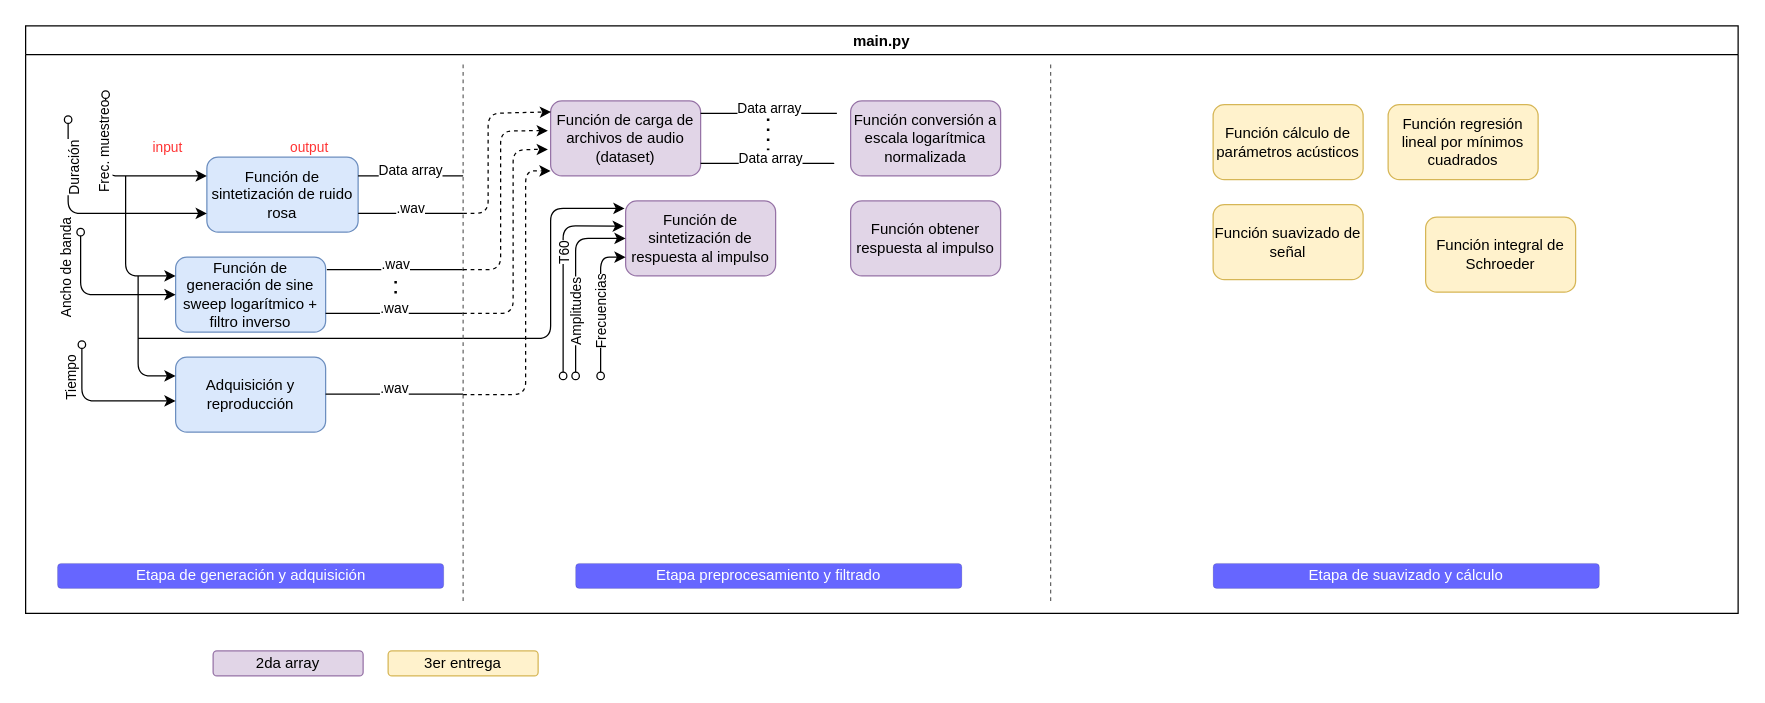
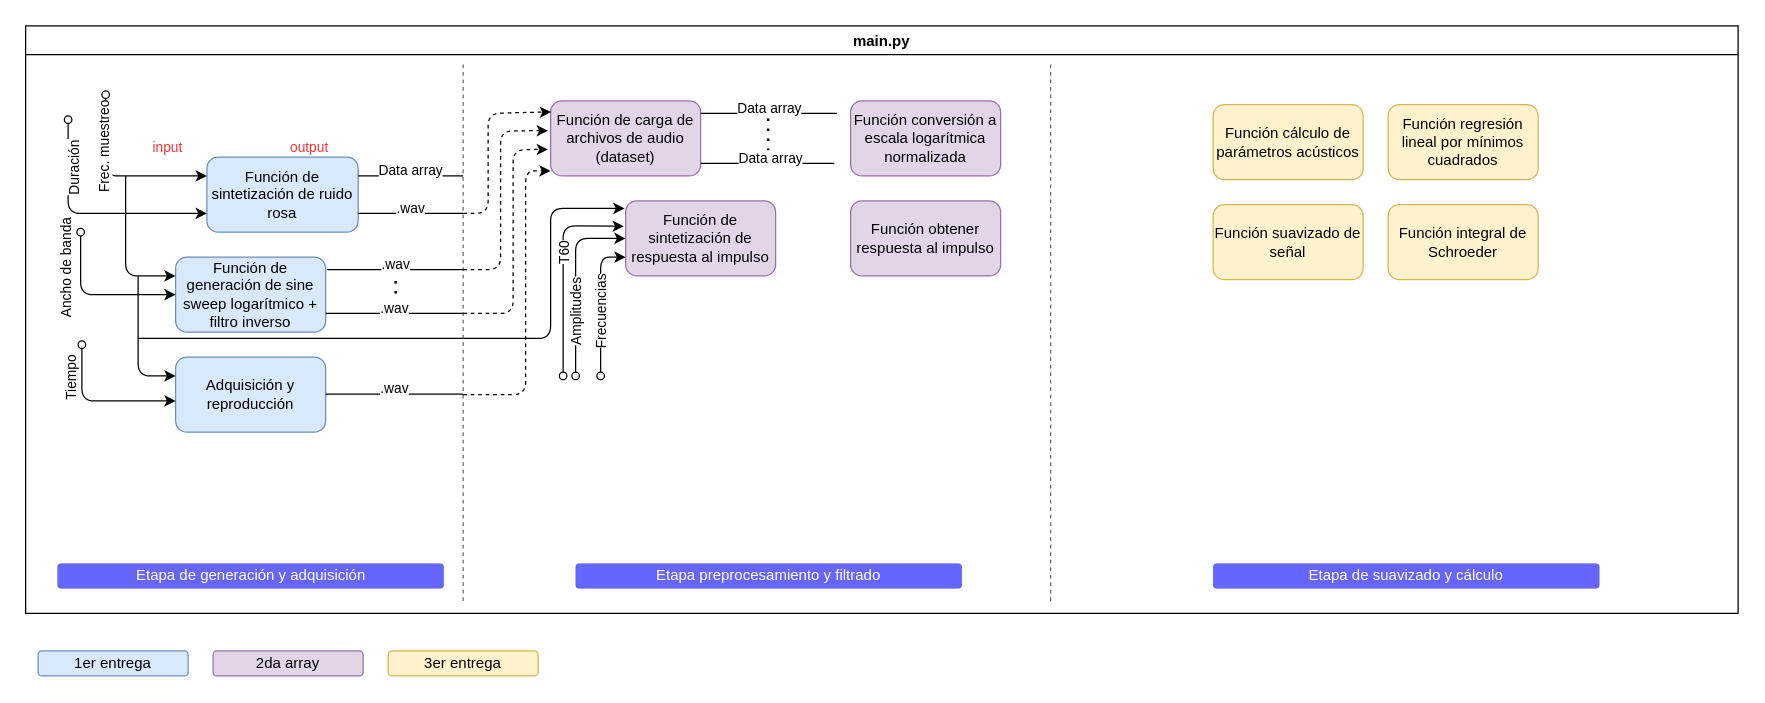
  <mxCell id="0" />
  <mxCell id="1" parent="0" />
  <mxCell id="2" value="main.py" style="swimlane;" vertex="1" parent="1"><mxGeometry x="20" y="20" width="1370" height="470" as="geometry"><mxRectangle x="70" y="485" width="140" height="23" as="alternateBounds" /></mxGeometry></mxCell>
  <mxCell id="3" value="Función de sintetización de ruido rosa" style="rounded=1;whiteSpace=wrap;html=1;fillColor=#dae8fc;strokeColor=#6c8ebf;" vertex="1" parent="2"><mxGeometry x="145" y="105" width="121" height="60" as="geometry" /></mxCell>
  <mxCell id="4" value="Función de generación de sine sweep logarítmico + filtro inverso" style="rounded=1;whiteSpace=wrap;html=1;fillColor=#dae8fc;strokeColor=#6c8ebf;" vertex="1" parent="2"><mxGeometry x="120" y="185" width="120" height="60" as="geometry" /></mxCell>
  <mxCell id="5" value="" style="endArrow=none;html=1;exitX=1;exitY=0.75;exitDx=0;exitDy=0;endFill=0;" edge="1" parent="2"><mxGeometry relative="1" as="geometry"><mxPoint x="241" y="195.0" as="sourcePoint" /><mxPoint x="351" y="195.0" as="targetPoint" /><Array as="points" /></mxGeometry></mxCell>
  <mxCell id="6" value=".wav" style="edgeLabel;resizable=0;html=1;align=center;verticalAlign=middle;" connectable="0" vertex="1" parent="5"><mxGeometry relative="1" as="geometry"><mxPoint x="-1" y="-5" as="offset" /></mxGeometry></mxCell>
  <mxCell id="7" value="" style="endArrow=none;dashed=1;html=1;dashPattern=1 3;strokeWidth=2;fontColor=#FF3333;" edge="1" parent="2"><mxGeometry width="50" height="50" relative="1" as="geometry"><mxPoint x="296" y="230" as="sourcePoint" /><mxPoint x="296" y="200" as="targetPoint" /></mxGeometry></mxCell>
  <mxCell id="8" value="Adquisición y reproducción" style="rounded=1;whiteSpace=wrap;html=1;fillColor=#dae8fc;strokeColor=#6c8ebf;" vertex="1" parent="2"><mxGeometry x="120" y="265" width="120" height="60" as="geometry" /></mxCell>
  <mxCell id="9" value="" style="endArrow=classic;html=1;entryX=0;entryY=0.25;entryDx=0;entryDy=0;startArrow=none;startFill=0;" edge="1" parent="2"><mxGeometry relative="1" as="geometry"><mxPoint x="90" y="200" as="sourcePoint" /><mxPoint x="120" y="280.0" as="targetPoint" /><Array as="points"><mxPoint x="90" y="280" /></Array></mxGeometry></mxCell>
  <mxCell id="10" value="" style="endArrow=classic;html=1;entryX=0;entryY=0.75;entryDx=0;entryDy=0;startArrow=oval;startFill=0;" edge="1" parent="2"><mxGeometry relative="1" as="geometry"><mxPoint x="45" y="255" as="sourcePoint" /><mxPoint x="120" y="300.0" as="targetPoint" /><Array as="points"><mxPoint x="45" y="300" /></Array></mxGeometry></mxCell>
  <mxCell id="11" value="&lt;div&gt;Tiempo&lt;/div&gt;" style="edgeLabel;resizable=0;html=1;align=center;verticalAlign=middle;rotation=-90;" connectable="0" vertex="1" parent="10"><mxGeometry relative="1" as="geometry"><mxPoint x="-24" y="-17" as="offset" /></mxGeometry></mxCell>
  <mxCell id="12" value="" style="endArrow=none;html=1;exitX=1;exitY=0.75;exitDx=0;exitDy=0;endFill=0;" edge="1" parent="2"><mxGeometry relative="1" as="geometry"><mxPoint x="240" y="294.58" as="sourcePoint" /><mxPoint x="350" y="294.58" as="targetPoint" /><Array as="points" /></mxGeometry></mxCell>
  <mxCell id="13" value=".wav" style="edgeLabel;resizable=0;html=1;align=center;verticalAlign=middle;" connectable="0" vertex="1" parent="12"><mxGeometry relative="1" as="geometry"><mxPoint x="-1" y="-5" as="offset" /></mxGeometry></mxCell>
  <mxCell id="14" value="Etapa de generación y adquisición" style="rounded=1;whiteSpace=wrap;html=1;fillColor=#6666FF;fontColor=#FFFFFF;strokeWidth=0;" vertex="1" parent="2"><mxGeometry x="25.5" y="430" width="309" height="20" as="geometry" /></mxCell>
  <mxCell id="15" value="Función de carga de archivos de audio (dataset)" style="rounded=1;whiteSpace=wrap;html=1;fillColor=#e1d5e7;strokeColor=#9673a6;" vertex="1" parent="2"><mxGeometry x="420" y="60" width="120" height="60" as="geometry" /></mxCell>
  <mxCell id="16" value="Función de sintetización de respuesta al impulso" style="rounded=1;whiteSpace=wrap;html=1;fillColor=#e1d5e7;strokeColor=#9673a6;" vertex="1" parent="2"><mxGeometry x="480" y="140" width="120" height="60" as="geometry" /></mxCell>
  <mxCell id="17" value="" style="endArrow=none;html=1;exitX=1;exitY=0.25;exitDx=0;exitDy=0;endFill=0;" edge="1" parent="2"><mxGeometry relative="1" as="geometry"><mxPoint x="540" y="70" as="sourcePoint" /><mxPoint x="649" y="70" as="targetPoint" /><Array as="points"><mxPoint x="569" y="70" /><mxPoint x="639" y="70" /></Array></mxGeometry></mxCell>
  <mxCell id="18" value="Data array" style="edgeLabel;resizable=0;html=1;align=center;verticalAlign=middle;" connectable="0" vertex="1" parent="17"><mxGeometry relative="1" as="geometry"><mxPoint x="-1" y="-5" as="offset" /></mxGeometry></mxCell>
  <mxCell id="19" value="" style="endArrow=none;dashed=1;html=1;dashPattern=1 3;strokeWidth=2;fontColor=#FF3333;" edge="1" parent="2"><mxGeometry width="50" height="50" relative="1" as="geometry"><mxPoint x="594" y="100.0" as="sourcePoint" /><mxPoint x="594" y="70.0" as="targetPoint" /></mxGeometry></mxCell>
  <mxCell id="20" value="" style="endArrow=none;html=1;endFill=0;" edge="1" parent="2"><mxGeometry relative="1" as="geometry"><mxPoint x="540" y="110" as="sourcePoint" /><mxPoint x="629" y="110" as="targetPoint" /><Array as="points"><mxPoint x="559" y="110" /><mxPoint x="600" y="110" /><mxPoint x="629" y="110" /><mxPoint x="650" y="110" /></Array></mxGeometry></mxCell>
  <mxCell id="21" value="Data array" style="edgeLabel;resizable=0;html=1;align=center;verticalAlign=middle;" connectable="0" vertex="1" parent="20"><mxGeometry relative="1" as="geometry"><mxPoint x="-11" y="-5" as="offset" /></mxGeometry></mxCell>
  <mxCell id="22" value="" style="endArrow=classic;html=1;entryX=-0.007;entryY=0.1;entryDx=0;entryDy=0;startArrow=none;startFill=0;entryPerimeter=0;" edge="1" parent="2" target="16"><mxGeometry relative="1" as="geometry"><mxPoint x="90" y="250" as="sourcePoint" /><mxPoint x="160" y="610.0" as="targetPoint" /><Array as="points"><mxPoint x="420" y="250" /><mxPoint x="420" y="146" /></Array></mxGeometry></mxCell>
  <mxCell id="23" value="" style="endArrow=classic;html=1;startArrow=oval;startFill=0;entryX=-0.012;entryY=0.338;entryDx=0;entryDy=0;entryPerimeter=0;" edge="1" parent="2" target="16"><mxGeometry relative="1" as="geometry"><mxPoint x="430" y="280" as="sourcePoint" /><mxPoint x="480" y="155" as="targetPoint" /><Array as="points"><mxPoint x="430" y="160" /></Array></mxGeometry></mxCell>
  <mxCell id="24" value="&lt;div&gt;T60&lt;/div&gt;" style="edgeLabel;resizable=0;html=1;align=center;verticalAlign=middle;rotation=-90;" connectable="0" vertex="1" parent="23"><mxGeometry relative="1" as="geometry"><mxPoint y="-13" as="offset" /></mxGeometry></mxCell>
  <mxCell id="25" value="Función conversión a escala logarítmica normalizada" style="rounded=1;whiteSpace=wrap;html=1;fillColor=#e1d5e7;strokeColor=#9673a6;" vertex="1" parent="2"><mxGeometry x="660" y="60" width="120" height="60" as="geometry" /></mxCell>
  <mxCell id="26" value="Función obtener respuesta al impulso" style="rounded=1;whiteSpace=wrap;html=1;fillColor=#e1d5e7;strokeColor=#9673a6;" vertex="1" parent="2"><mxGeometry x="660" y="140" width="120" height="60" as="geometry" /></mxCell>
  <mxCell id="27" value="Función regresión lineal por mínimos cuadrados " style="rounded=1;whiteSpace=wrap;html=1;fillColor=#fff2cc;strokeColor=#d6b656;" vertex="1" parent="2"><mxGeometry x="1090" y="63" width="120" height="60" as="geometry" /></mxCell>
- <mxCell id="28" value="Función integral de Schroeder" style="rounded=1;whiteSpace=wrap;html=1;fillColor=#fff2cc;strokeColor=#d6b656;" vertex="1" parent="2"><mxGeometry x="1120" y="153" width="120" height="60" as="geometry" /></mxCell>
+ <mxCell id="28" value="Función integral de Schroeder" style="rounded=1;whiteSpace=wrap;html=1;fillColor=#fff2cc;strokeColor=#d6b656;" vertex="1" parent="2"><mxGeometry x="1090" y="143" width="120" height="60" as="geometry" /></mxCell>
  <mxCell id="29" value="Función suavizado de señal" style="rounded=1;whiteSpace=wrap;html=1;fillColor=#fff2cc;strokeColor=#d6b656;" vertex="1" parent="2"><mxGeometry x="950" y="143" width="120" height="60" as="geometry" /></mxCell>
  <mxCell id="30" value="Función cálculo de parámetros acústicos " style="rounded=1;whiteSpace=wrap;html=1;fillColor=#fff2cc;strokeColor=#d6b656;" vertex="1" parent="2"><mxGeometry x="950" y="63" width="120" height="60" as="geometry" /></mxCell>
  <mxCell id="31" value="Etapa preprocesamiento y filtrado" style="rounded=1;whiteSpace=wrap;html=1;fillColor=#6666FF;fontColor=#FFFFFF;strokeWidth=0;" vertex="1" parent="2"><mxGeometry x="440" y="430" width="309" height="20" as="geometry" /></mxCell>
  <mxCell id="32" value="Etapa de suavizado y cálculo" style="rounded=1;whiteSpace=wrap;html=1;fillColor=#6666FF;fontColor=#FFFFFF;strokeWidth=0;" vertex="1" parent="2"><mxGeometry x="950" y="430" width="309" height="20" as="geometry" /></mxCell>
+ <mxCell id="33" value="1er entrega" style="rounded=1;whiteSpace=wrap;html=1;fillColor=#dae8fc;strokeColor=#6c8ebf;" vertex="1" parent="1"><mxGeometry x="30" y="520" width="120" height="20" as="geometry" /></mxCell>
  <mxCell id="34" value="2da array" style="rounded=1;whiteSpace=wrap;html=1;fillColor=#e1d5e7;strokeColor=#9673a6;" vertex="1" parent="1"><mxGeometry x="170" y="520" width="120" height="20" as="geometry" /></mxCell>
  <mxCell id="35" value="3er entrega" style="rounded=1;whiteSpace=wrap;html=1;fillColor=#fff2cc;strokeColor=#d6b656;" vertex="1" parent="1"><mxGeometry x="310" y="520" width="120" height="20" as="geometry" /></mxCell>
  <mxCell id="36" value="" style="endArrow=classic;html=1;entryX=0;entryY=0.75;entryDx=0;entryDy=0;startArrow=oval;startFill=0;" edge="1" parent="1" target="3"><mxGeometry relative="1" as="geometry"><mxPoint x="54" y="95" as="sourcePoint" /><mxPoint x="500" y="275" as="targetPoint" /><Array as="points"><mxPoint x="54" y="170" /></Array></mxGeometry></mxCell>
  <mxCell id="37" value="Duración" style="edgeLabel;resizable=0;html=1;align=center;verticalAlign=middle;rotation=-90;" connectable="0" vertex="1" parent="36"><mxGeometry relative="1" as="geometry"><mxPoint x="-14" y="-35" as="offset" /></mxGeometry></mxCell>
  <mxCell id="38" value="input" style="edgeLabel;resizable=0;html=1;align=left;verticalAlign=bottom;fontColor=#FF3333;" connectable="0" vertex="1" parent="36"><mxGeometry x="-1" relative="1" as="geometry"><mxPoint x="66" y="30" as="offset" /></mxGeometry></mxCell>
  <mxCell id="39" value="output" style="edgeLabel;resizable=0;html=1;align=left;verticalAlign=bottom;fontColor=#FF3333;" connectable="0" vertex="1" parent="36"><mxGeometry x="-1" relative="1" as="geometry"><mxPoint x="176" y="30" as="offset" /></mxGeometry></mxCell>
  <mxCell id="40" value="" style="endArrow=classic;html=1;entryX=0;entryY=0.25;entryDx=0;entryDy=0;startArrow=oval;startFill=0;" edge="1" parent="1" target="3"><mxGeometry relative="1" as="geometry"><mxPoint x="84" y="75" as="sourcePoint" /><mxPoint x="44" y="125" as="targetPoint" /><Array as="points"><mxPoint x="84" y="140" /></Array></mxGeometry></mxCell>
  <mxCell id="41" value="Frec. muestreo" style="edgeLabel;resizable=0;html=1;align=center;verticalAlign=middle;rotation=-90;" connectable="0" vertex="1" parent="40"><mxGeometry relative="1" as="geometry"><mxPoint x="-10" y="-22" as="offset" /></mxGeometry></mxCell>
  <mxCell id="42" value="" style="endArrow=none;html=1;exitX=1;exitY=0.25;exitDx=0;exitDy=0;endFill=0;" edge="1" parent="1" source="3"><mxGeometry relative="1" as="geometry"><mxPoint x="80" y="85" as="sourcePoint" /><mxPoint x="370" y="140" as="targetPoint" /><Array as="points"><mxPoint x="290" y="140" /></Array></mxGeometry></mxCell>
  <mxCell id="43" value="Data array" style="edgeLabel;resizable=0;html=1;align=center;verticalAlign=middle;" connectable="0" vertex="1" parent="42"><mxGeometry relative="1" as="geometry"><mxPoint x="-1" y="-5" as="offset" /></mxGeometry></mxCell>
  <mxCell id="44" value="" style="endArrow=none;html=1;exitX=1;exitY=0.75;exitDx=0;exitDy=0;endFill=0;" edge="1" parent="1" source="3"><mxGeometry relative="1" as="geometry"><mxPoint x="260" y="150" as="sourcePoint" /><mxPoint x="370" y="170" as="targetPoint" /><Array as="points" /></mxGeometry></mxCell>
  <mxCell id="45" value=".wav" style="edgeLabel;resizable=0;html=1;align=center;verticalAlign=middle;" connectable="0" vertex="1" parent="44"><mxGeometry relative="1" as="geometry"><mxPoint x="-1" y="-5" as="offset" /></mxGeometry></mxCell>
  <mxCell id="46" value="" style="endArrow=classic;html=1;entryX=0;entryY=0.25;entryDx=0;entryDy=0;startArrow=none;startFill=0;" edge="1" parent="1" target="4"><mxGeometry relative="1" as="geometry"><mxPoint x="100" y="140" as="sourcePoint" /><mxPoint x="129" y="240" as="targetPoint" /><Array as="points"><mxPoint x="100" y="220" /></Array></mxGeometry></mxCell>
  <mxCell id="47" value="" style="endArrow=classic;html=1;entryX=0;entryY=0.5;entryDx=0;entryDy=0;startArrow=oval;startFill=0;" edge="1" parent="1" target="4"><mxGeometry relative="1" as="geometry"><mxPoint x="64" y="185" as="sourcePoint" /><mxPoint x="139" y="180" as="targetPoint" /><Array as="points"><mxPoint x="64" y="235" /></Array></mxGeometry></mxCell>
  <mxCell id="48" value="Ancho de banda" style="edgeLabel;resizable=0;html=1;align=center;verticalAlign=middle;rotation=-90;" connectable="0" vertex="1" parent="47"><mxGeometry relative="1" as="geometry"><mxPoint x="-25" y="-20" as="offset" /></mxGeometry></mxCell>
  <mxCell id="49" value="" style="endArrow=none;html=1;exitX=1;exitY=0.75;exitDx=0;exitDy=0;endFill=0;" edge="1" parent="1" source="4"><mxGeometry relative="1" as="geometry"><mxPoint x="270" y="240" as="sourcePoint" /><mxPoint x="370" y="250" as="targetPoint" /><Array as="points" /></mxGeometry></mxCell>
  <mxCell id="50" value=".wav" style="edgeLabel;resizable=0;html=1;align=center;verticalAlign=middle;" connectable="0" vertex="1" parent="49"><mxGeometry relative="1" as="geometry"><mxPoint x="-1" y="-5" as="offset" /></mxGeometry></mxCell>
  <mxCell id="51" value="" style="endArrow=none;dashed=1;html=1;fontColor=#FF3333;strokeColor=#666666;" edge="1" parent="1"><mxGeometry width="50" height="50" relative="1" as="geometry"><mxPoint x="370" y="480" as="sourcePoint" /><mxPoint x="370" y="50" as="targetPoint" /></mxGeometry></mxCell>
  <mxCell id="52" value="" style="endArrow=classic;html=1;fontColor=#FFFFFF;dashed=1;endFill=1;entryX=0.003;entryY=0.147;entryDx=0;entryDy=0;entryPerimeter=0;" edge="1" parent="1" target="15"><mxGeometry width="50" height="50" relative="1" as="geometry"><mxPoint x="370" y="170" as="sourcePoint" /><mxPoint x="430" y="90" as="targetPoint" /><Array as="points"><mxPoint x="390" y="170" /><mxPoint x="390" y="90" /></Array></mxGeometry></mxCell>
  <mxCell id="53" value="" style="endArrow=classic;html=1;fontColor=#FFFFFF;dashed=1;endFill=1;entryX=-0.018;entryY=0.397;entryDx=0;entryDy=0;entryPerimeter=0;" edge="1" parent="1" target="15"><mxGeometry width="50" height="50" relative="1" as="geometry"><mxPoint x="370" y="215" as="sourcePoint" /><mxPoint x="430" y="101" as="targetPoint" /><Array as="points"><mxPoint x="400" y="215" /><mxPoint x="400" y="104" /></Array></mxGeometry></mxCell>
  <mxCell id="54" value="" style="endArrow=classic;html=1;fontColor=#FFFFFF;dashed=1;endFill=1;entryX=-0.018;entryY=0.647;entryDx=0;entryDy=0;entryPerimeter=0;" edge="1" parent="1" target="15"><mxGeometry width="50" height="50" relative="1" as="geometry"><mxPoint x="370" y="250" as="sourcePoint" /><mxPoint x="430" y="120" as="targetPoint" /><Array as="points"><mxPoint x="410" y="250" /><mxPoint x="410" y="119" /></Array></mxGeometry></mxCell>
  <mxCell id="55" value="" style="endArrow=classic;html=1;fontColor=#FFFFFF;dashed=1;endFill=1;" edge="1" parent="1"><mxGeometry width="50" height="50" relative="1" as="geometry"><mxPoint x="370" y="315" as="sourcePoint" /><mxPoint x="440" y="136" as="targetPoint" /><Array as="points"><mxPoint x="420" y="315" /><mxPoint x="420" y="136" /></Array></mxGeometry></mxCell>
  <mxCell id="56" value="" style="endArrow=classic;html=1;entryX=0;entryY=0.5;entryDx=0;entryDy=0;startArrow=oval;startFill=0;" edge="1" parent="1" target="16"><mxGeometry relative="1" as="geometry"><mxPoint x="460" y="300" as="sourcePoint" /><mxPoint x="480" y="200" as="targetPoint" /><Array as="points"><mxPoint x="460" y="190" /></Array></mxGeometry></mxCell>
  <mxCell id="57" value="Amplitudes" style="edgeLabel;resizable=0;html=1;align=center;verticalAlign=middle;rotation=-90;" connectable="0" vertex="1" parent="56"><mxGeometry relative="1" as="geometry"><mxPoint y="25" as="offset" /></mxGeometry></mxCell>
  <mxCell id="58" value="" style="endArrow=classic;html=1;entryX=0;entryY=0.75;entryDx=0;entryDy=0;startArrow=oval;startFill=0;" edge="1" parent="1" target="16"><mxGeometry relative="1" as="geometry"><mxPoint x="480" y="300" as="sourcePoint" /><mxPoint x="500" y="200" as="targetPoint" /><Array as="points"><mxPoint x="480" y="205" /></Array></mxGeometry></mxCell>
  <mxCell id="59" value="Frecuencias" style="edgeLabel;resizable=0;html=1;align=center;verticalAlign=middle;rotation=-90;" connectable="0" vertex="1" parent="58"><mxGeometry relative="1" as="geometry"><mxPoint y="8" as="offset" /></mxGeometry></mxCell>
  <mxCell id="60" value="" style="endArrow=none;dashed=1;html=1;fontColor=#FF3333;strokeColor=#666666;" edge="1" parent="1"><mxGeometry width="50" height="50" relative="1" as="geometry"><mxPoint x="840" y="480" as="sourcePoint" /><mxPoint x="840" y="50" as="targetPoint" /></mxGeometry></mxCell>
